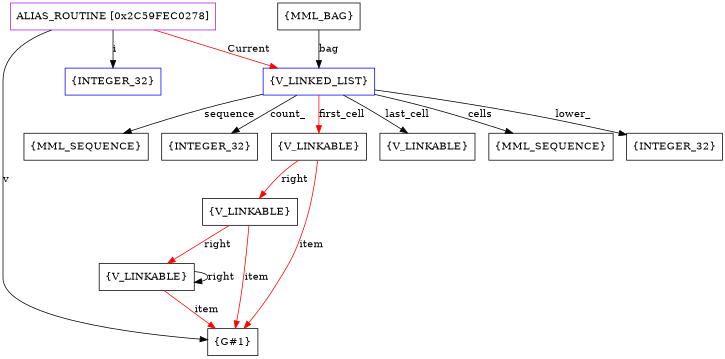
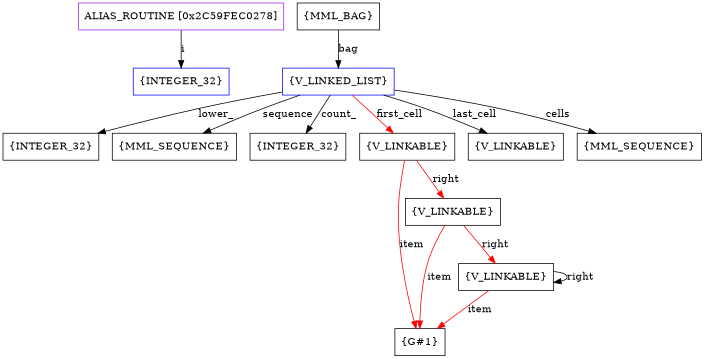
  digraph {
    node [shape=box]
    n1 [color=purple label=<ALIAS_ROUTINE [0x2C59FEC0278]>]
    n2 [color=blue label=<{V_LINKED_LIST}>]
    n3 [label=<{G#1}>]
    n4 [color=blue label=<{INTEGER_32}>]
    n5 [label=<{INTEGER_32}>]
    n6 [label=<{MML_SEQUENCE}>]
    n7 [label=<{INTEGER_32}>]
    n8 [label=<{V_LINKABLE}>]
    n9 [label=<{V_LINKABLE}>]
    n10 [label=<{MML_SEQUENCE}>]
    n11 [label=<{MML_BAG}>]
    n12 [label=<{V_LINKABLE}>]
    n13 [label=<{V_LINKABLE}>]
-   n1 -> n2 [color=red label=<Current>]
-   n1 -> n3 [label=<v>]
    n1 -> n4 [label=<i>]
    n2 -> n5 [label=<lower_>]
    n2 -> n6 [label=<sequence>]
    n2 -> n7 [label=<count_>]
    n2 -> n8 [color=red label=<first_cell>]
    n2 -> n9 [label=<last_cell>]
    n2 -> n10 [label=<cells>]
    n8 -> n3 [color=red label=<item>]
    n8 -> n12 [color=red label=<right>]
    n11 -> n2 [label=<bag>]
    n12 -> n3 [color=red label=<item>]
    n12 -> n13 [color=red label=<right>]
    n13 -> n3 [color=red label=<item>]
    n13 -> n13 [label=<right>]
  }
